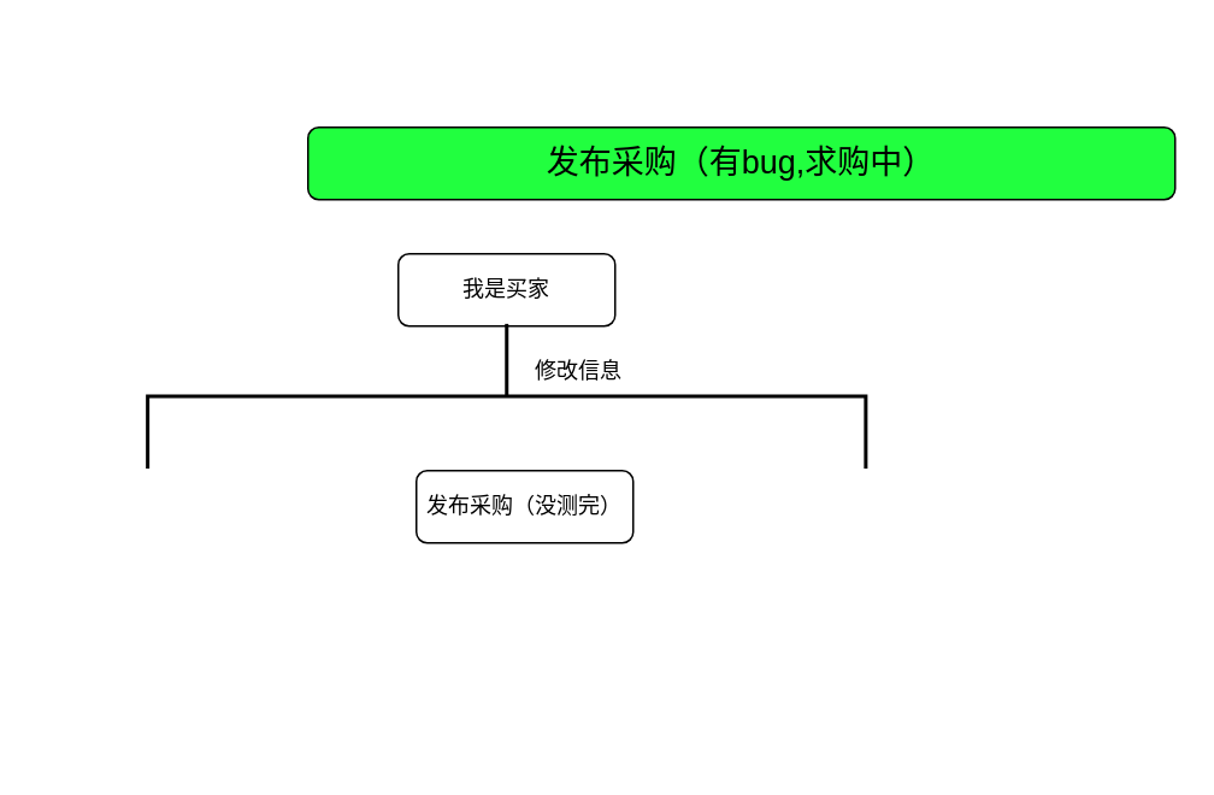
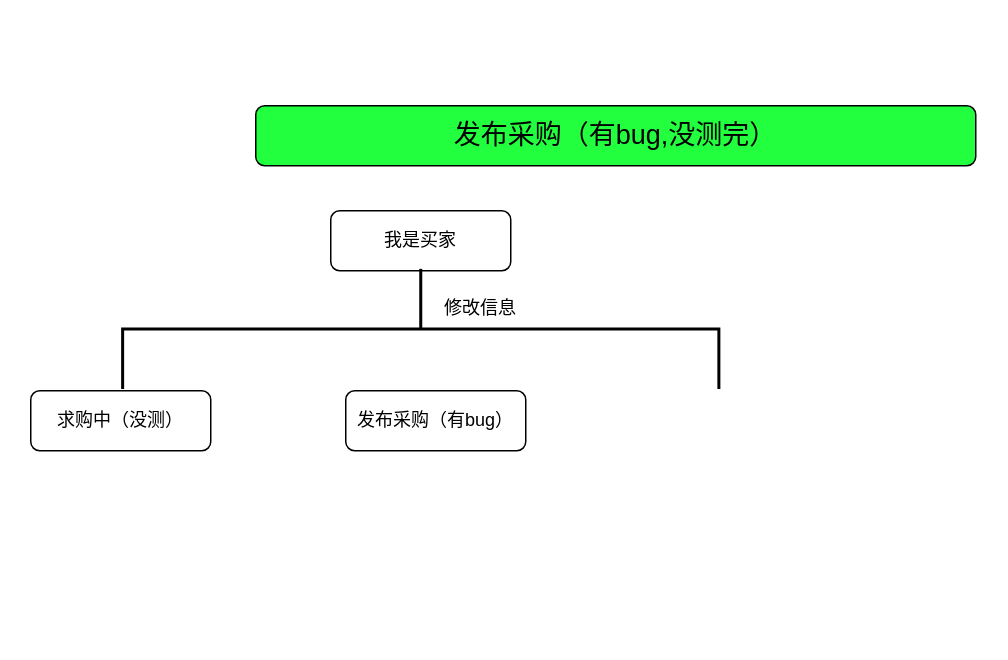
  <mxCell id="0" />
  <mxCell id="1" parent="0" />
  <mxCell id="2" value="我是买家" style="rounded=1;whiteSpace=wrap;html=1;fontSize=12;glass=0;strokeWidth=1;shadow=0;" vertex="1" parent="1"><mxGeometry x="220" y="140" width="120" height="40" as="geometry" /></mxCell>
- <mxCell id="3" value="&lt;span style=&quot;font-size: 18px;&quot;&gt;发布采购（有bug,求购中）&lt;/span&gt;" style="rounded=1;whiteSpace=wrap;html=1;fontSize=12;glass=0;strokeWidth=1;shadow=0;fillColor=#21FF3F;" vertex="1" parent="1"><mxGeometry x="170" y="70" width="480" height="40" as="geometry" /></mxCell>
+ <mxCell id="3" value="&lt;span style=&quot;font-size: 18px;&quot;&gt;发布采购（有bug,没测完）&lt;/span&gt;" style="rounded=1;whiteSpace=wrap;html=1;fontSize=12;glass=0;strokeWidth=1;shadow=0;fillColor=#21FF3F;" vertex="1" parent="1"><mxGeometry x="170" y="70" width="480" height="40" as="geometry" /></mxCell>
  <mxCell id="4" value="修改信息" style="text;html=1;strokeColor=none;fillColor=none;align=center;verticalAlign=middle;whiteSpace=wrap;rounded=0;" vertex="1" parent="1"><mxGeometry x="290" y="190" width="60" height="30" as="geometry" /></mxCell>
  <mxCell id="5" value="" style="strokeWidth=2;html=1;shape=mxgraph.flowchart.annotation_2;align=left;labelPosition=right;pointerEvents=1;rotation=90;" vertex="1" parent="1"><mxGeometry x="240" y="20" width="80" height="397.5" as="geometry" /></mxCell>
- <mxCell id="7" value="发布采购（没测完）" style="rounded=1;whiteSpace=wrap;html=1;fontSize=12;glass=0;strokeWidth=1;shadow=0;" vertex="1" parent="1"><mxGeometry x="230" y="260" width="120" height="40" as="geometry" /></mxCell>
+ <mxCell id="6" value="求购中（没测）" style="rounded=1;whiteSpace=wrap;html=1;fontSize=12;glass=0;strokeWidth=1;shadow=0;" vertex="1" parent="1"><mxGeometry x="20" y="260" width="120" height="40" as="geometry" /></mxCell>
+ <mxCell id="7" value="发布采购（有bug）" style="rounded=1;whiteSpace=wrap;html=1;fontSize=12;glass=0;strokeWidth=1;shadow=0;" vertex="1" parent="1"><mxGeometry x="230" y="260" width="120" height="40" as="geometry" /></mxCell>
